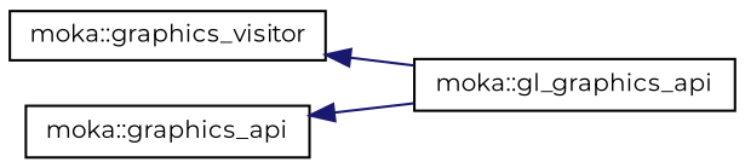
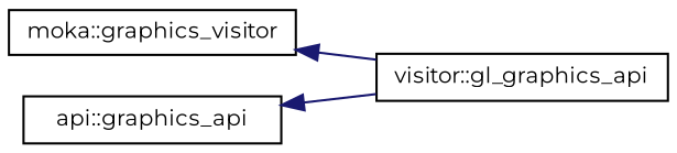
  digraph {
    fontname=Montserrat
    rankdir=LR
    node [color=black fillcolor=white fontname=Montserrat fontsize=10 shape=record style=filled]
    edge [color=midnightblue dir=back fontname=Montserrat fontsize=10 labelfontname=Helvetica labelfontsize=10 style=solid]
    n1 [height=0.2 label="moka::graphics_visitor" width=0.4]
-   n2 [height=0.2 label="moka::gl_graphics_api" width=0.4]
-   n3 [height=0.2 label="moka::graphics_api" width=0.4]
+   n2 [height=0.2 label="visitor::gl_graphics_api" width=0.4]
+   n3 [height=0.2 label="api::graphics_api" width=0.4]
    n1 -> n2
    n3 -> n2
  }
